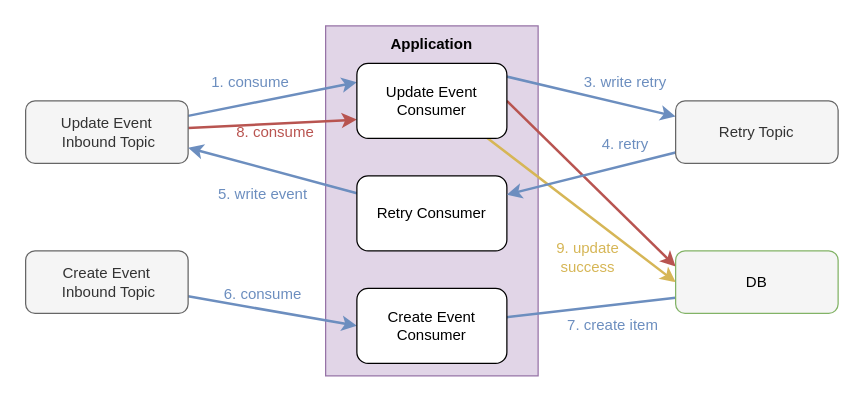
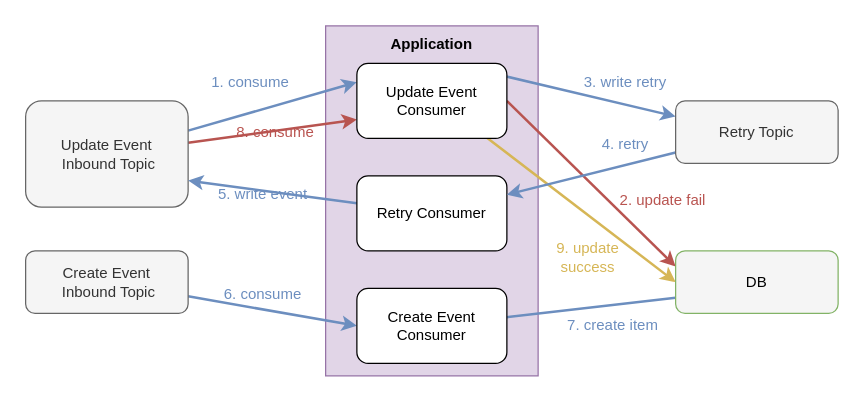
  <mxCell id="0" />
  <mxCell id="1" parent="0" />
  <mxCell id="2" value="" style="rounded=0;whiteSpace=wrap;html=1;fillColor=#e1d5e7;strokeColor=#9673a6;" vertex="1" parent="1"><mxGeometry x="260" y="20" width="170" height="280" as="geometry" /></mxCell>
  <mxCell id="3" style="rounded=0;orthogonalLoop=1;jettySize=auto;html=1;entryX=0;entryY=0.25;entryDx=0;entryDy=0;strokeWidth=2;fillColor=#dae8fc;strokeColor=#6c8ebf;" edge="1" parent="1" source="5" target="12"><mxGeometry relative="1" as="geometry" /></mxCell>
  <mxCell id="4" style="rounded=0;orthogonalLoop=1;jettySize=auto;html=1;entryX=0;entryY=0.75;entryDx=0;entryDy=0;strokeWidth=2;fillColor=#f8cecc;strokeColor=#b85450;" edge="1" parent="1" source="5" target="12"><mxGeometry relative="1" as="geometry" /></mxCell>
- <mxCell id="5" value="Update Event&lt;div&gt;&amp;nbsp;Inbound Topic&lt;/div&gt;" style="rounded=1;whiteSpace=wrap;html=1;fillColor=#f5f5f5;fontColor=#333333;strokeColor=#666666;" vertex="1" parent="1"><mxGeometry y="80" width="130" height="50" as="geometry" x="20" /></mxCell>
+ <mxCell id="5" value="Update Event&lt;div&gt;&amp;nbsp;Inbound Topic&lt;/div&gt;" style="rounded=1;whiteSpace=wrap;html=1;fillColor=#f5f5f5;fontColor=#333333;strokeColor=#666666;" vertex="1" parent="1"><mxGeometry x="20" y="80" width="130" height="85" as="geometry" /></mxCell>
  <mxCell id="6" style="rounded=0;orthogonalLoop=1;jettySize=auto;html=1;entryX=0;entryY=0.5;entryDx=0;entryDy=0;strokeWidth=2;fillColor=#dae8fc;strokeColor=#6c8ebf;" edge="1" parent="1" source="7" target="14"><mxGeometry relative="1" as="geometry" /></mxCell>
  <mxCell id="7" value="Create Event&lt;div&gt;&amp;nbsp;Inbound Topic&lt;/div&gt;" style="rounded=1;whiteSpace=wrap;html=1;fillColor=#f5f5f5;fontColor=#333333;strokeColor=#666666;" vertex="1" parent="1"><mxGeometry y="200" width="130" height="50" as="geometry" x="20" /></mxCell>
  <mxCell id="8" value="&lt;b&gt;Application&lt;/b&gt;" style="text;html=1;align=center;verticalAlign=middle;whiteSpace=wrap;rounded=0;" vertex="1" parent="1"><mxGeometry x="315" y="20" width="60" height="30" as="geometry" /></mxCell>
  <mxCell id="9" style="rounded=0;orthogonalLoop=1;jettySize=auto;html=1;entryX=0;entryY=0.25;entryDx=0;entryDy=0;exitX=1;exitY=0.5;exitDx=0;exitDy=0;strokeWidth=2;fillColor=#f8cecc;strokeColor=#b85450;" edge="1" parent="1" source="12" target="19"><mxGeometry relative="1" as="geometry" /></mxCell>
  <mxCell id="10" style="rounded=0;orthogonalLoop=1;jettySize=auto;html=1;entryX=0;entryY=0.25;entryDx=0;entryDy=0;exitX=0.996;exitY=0.175;exitDx=0;exitDy=0;exitPerimeter=0;strokeWidth=2;fillColor=#dae8fc;strokeColor=#6c8ebf;" edge="1" parent="1" source="12" target="18"><mxGeometry relative="1" as="geometry" /></mxCell>
  <mxCell id="11" style="rounded=0;orthogonalLoop=1;jettySize=auto;html=1;entryX=0;entryY=0.5;entryDx=0;entryDy=0;exitX=0.867;exitY=0.992;exitDx=0;exitDy=0;exitPerimeter=0;strokeWidth=2;fillColor=#fff2cc;strokeColor=#d6b656;" edge="1" parent="1" source="12" target="19"><mxGeometry relative="1" as="geometry" /></mxCell>
  <mxCell id="12" value="Update Event&lt;div&gt;Consumer&lt;/div&gt;" style="rounded=1;whiteSpace=wrap;html=1;" vertex="1" parent="1"><mxGeometry x="285" y="50" width="120" height="60" as="geometry" /></mxCell>
  <mxCell id="13" style="rounded=0;orthogonalLoop=1;jettySize=auto;html=1;entryX=0;entryY=0.75;entryDx=0;entryDy=0;strokeWidth=2;fillColor=#dae8fc;strokeColor=#6c8ebf;endArrow=none;" edge="1" parent="1" source="14" target="19"><mxGeometry relative="1" as="geometry" /></mxCell>
  <mxCell id="14" value="Create Event&lt;div&gt;Consumer&lt;/div&gt;" style="rounded=1;whiteSpace=wrap;html=1;" vertex="1" parent="1"><mxGeometry x="285" y="230" width="120" height="60" as="geometry" /></mxCell>
  <mxCell id="15" style="rounded=0;orthogonalLoop=1;jettySize=auto;html=1;entryX=1;entryY=0.75;entryDx=0;entryDy=0;strokeWidth=2;fillColor=#dae8fc;strokeColor=#6c8ebf;" edge="1" parent="1" source="16" target="5"><mxGeometry relative="1" as="geometry" /></mxCell>
  <mxCell id="16" value="Retry&amp;nbsp;&lt;span style=&quot;background-color: initial;&quot;&gt;Consumer&lt;/span&gt;" style="rounded=1;whiteSpace=wrap;html=1;" vertex="1" parent="1"><mxGeometry x="285" y="140" width="120" height="60" as="geometry" /></mxCell>
  <mxCell id="17" style="rounded=0;orthogonalLoop=1;jettySize=auto;html=1;entryX=1;entryY=0.25;entryDx=0;entryDy=0;strokeWidth=2;fillColor=#dae8fc;strokeColor=#6c8ebf;" edge="1" parent="1" source="18" target="16"><mxGeometry relative="1" as="geometry" /></mxCell>
  <mxCell id="18" value="Retry Topic" style="rounded=1;whiteSpace=wrap;html=1;fillColor=#f5f5f5;fontColor=#333333;strokeColor=#666666;" vertex="1" parent="1"><mxGeometry x="540" y="80" width="130" height="50" as="geometry" /></mxCell>
  <mxCell id="19" value="DB" style="rounded=1;whiteSpace=wrap;html=1;fillColor=#f5f5f5;strokeColor=#82b366;" vertex="1" parent="1"><mxGeometry x="540" y="200" width="130" height="50" as="geometry" /></mxCell>
  <mxCell id="20" value="&lt;font color=&quot;#6c8ebf&quot;&gt;1. consume&lt;/font&gt;" style="text;html=1;align=center;verticalAlign=middle;whiteSpace=wrap;rounded=0;" vertex="1" parent="1"><mxGeometry x="160" y="50" width="80" height="30" as="geometry" /></mxCell>
+ <mxCell id="21" value="&lt;font color=&quot;#b95450&quot;&gt;2. update fail&lt;/font&gt;" style="text;html=1;align=center;verticalAlign=middle;whiteSpace=wrap;rounded=0;" vertex="1" parent="1"><mxGeometry x="490" y="145" width="80" height="30" as="geometry" /></mxCell>
  <mxCell id="22" value="&lt;font color=&quot;#6c8ebf&quot;&gt;3. write retry&lt;/font&gt;" style="text;html=1;align=center;verticalAlign=middle;whiteSpace=wrap;rounded=0;" vertex="1" parent="1"><mxGeometry x="460" y="50" width="80" height="30" as="geometry" /></mxCell>
  <mxCell id="23" value="&lt;font color=&quot;#6c8ebf&quot;&gt;4. retry&lt;/font&gt;" style="text;html=1;align=center;verticalAlign=middle;whiteSpace=wrap;rounded=0;" vertex="1" parent="1"><mxGeometry x="460" y="100" width="80" height="30" as="geometry" /></mxCell>
  <mxCell id="24" value="&lt;font color=&quot;#6c8ebf&quot;&gt;5. write event&lt;/font&gt;" style="text;html=1;align=center;verticalAlign=middle;whiteSpace=wrap;rounded=0;" vertex="1" parent="1"><mxGeometry x="170" y="140" width="80" height="30" as="geometry" /></mxCell>
  <mxCell id="25" value="&lt;font color=&quot;#6c8ebf&quot;&gt;6. consume&lt;/font&gt;" style="text;html=1;align=center;verticalAlign=middle;whiteSpace=wrap;rounded=0;" vertex="1" parent="1"><mxGeometry x="170" y="220" width="80" height="30" as="geometry" /></mxCell>
  <mxCell id="26" value="&lt;font color=&quot;#6c8ebf&quot;&gt;7. create item&lt;/font&gt;" style="text;html=1;align=center;verticalAlign=middle;whiteSpace=wrap;rounded=0;" vertex="1" parent="1"><mxGeometry x="450" y="245" width="80" height="30" as="geometry" /></mxCell>
  <mxCell id="27" value="&lt;font color=&quot;#b95450&quot;&gt;8. consume&lt;/font&gt;" style="text;html=1;align=center;verticalAlign=middle;whiteSpace=wrap;rounded=0;" vertex="1" parent="1"><mxGeometry x="180" y="90" width="80" height="30" as="geometry" /></mxCell>
  <mxCell id="28" value="&lt;font color=&quot;#d6b656&quot;&gt;9. update success&lt;/font&gt;" style="text;html=1;align=center;verticalAlign=middle;whiteSpace=wrap;rounded=0;" vertex="1" parent="1"><mxGeometry x="430" y="190" width="80" height="30" as="geometry" /></mxCell>
